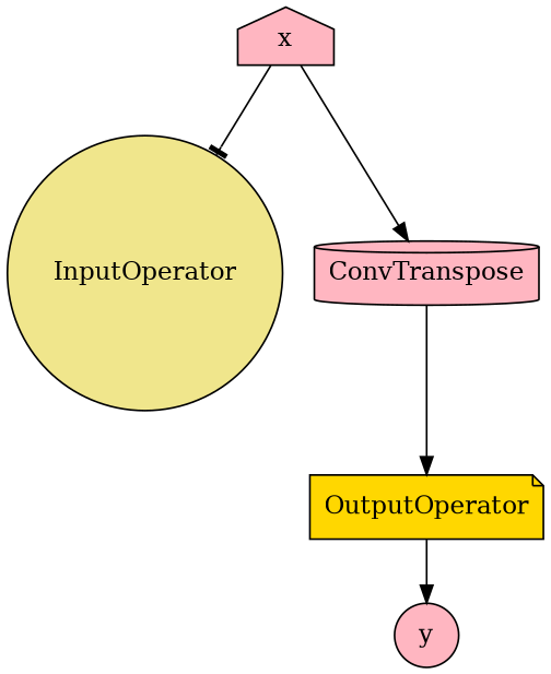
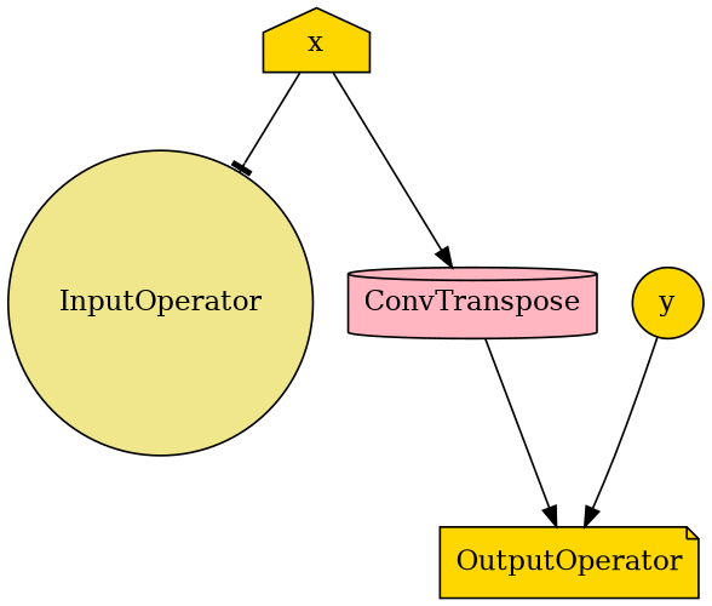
  digraph {
    node [fillcolor=lightpink shape=circle style=filled]
    edge [arrowhead=normal]
    n1 [fillcolor=khaki label=InputOperator]
-   x [shape=house]
+   x [fillcolor=gold shape=house]
    n3 [label=ConvTranspose shape=cylinder]
    n4 [fillcolor=gold label=OutputOperator shape=note]
-   y
+   y [fillcolor=gold]
    x -> n1 [arrowhead=tee]
    x -> n3
    n3 -> n4
-   n4 -> y
+   y -> n4
  }
